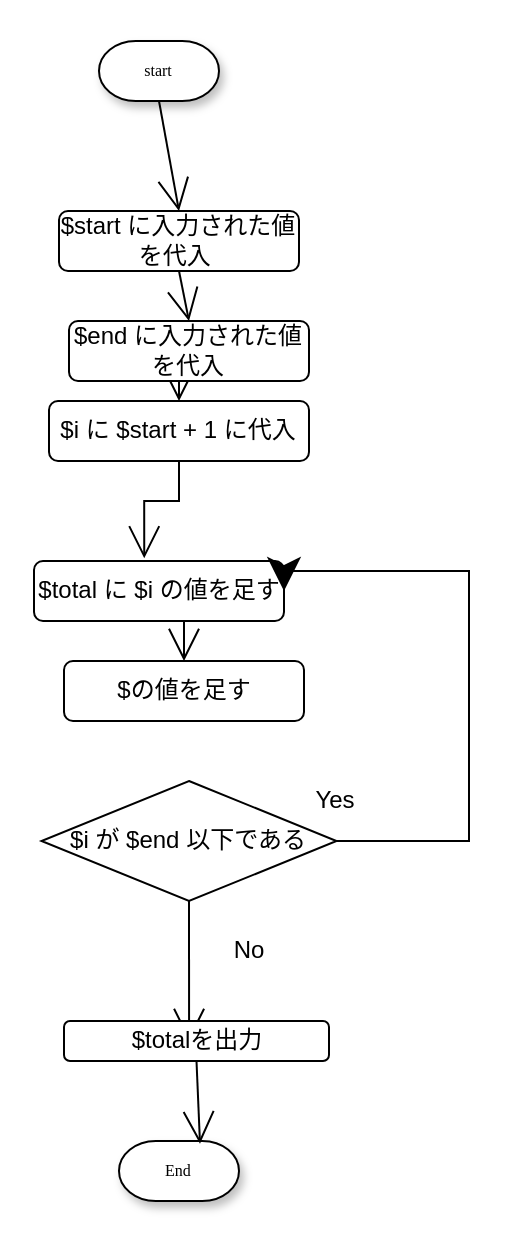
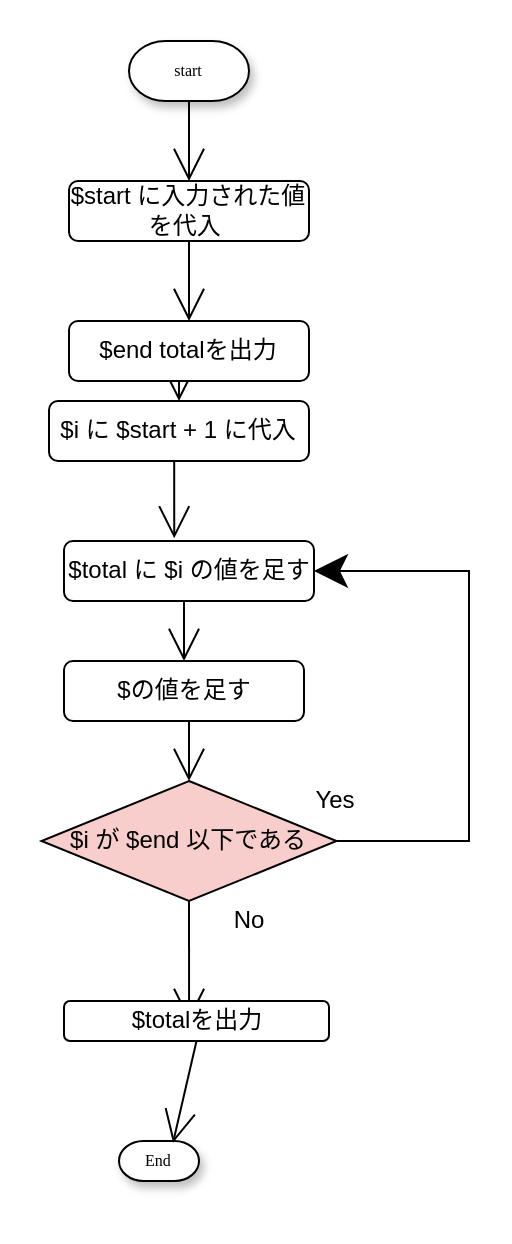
  <mxCell id="0" />
  <mxCell id="1" parent="0" />
  <mxCell id="2" style="edgeStyle=none;curved=1;rounded=0;orthogonalLoop=1;jettySize=auto;html=1;exitX=0.5;exitY=1;exitDx=0;exitDy=0;exitPerimeter=0;entryX=0.5;entryY=0;entryDx=0;entryDy=0;endArrow=open;startSize=14;endSize=14;sourcePerimeterSpacing=8;targetPerimeterSpacing=8;" edge="1" parent="1" source="3" target="6"><mxGeometry relative="1" as="geometry" /></mxCell>
- <mxCell id="3" value="start" style="strokeWidth=1;html=1;shape=mxgraph.flowchart.terminator;whiteSpace=wrap;rounded=0;shadow=1;labelBackgroundColor=none;fontFamily=Verdana;fontSize=8;align=center;" vertex="1" parent="1"><mxGeometry x="49" y="20" width="60" height="30" as="geometry" /></mxCell>
- <mxCell id="4" value="End" style="strokeWidth=1;html=1;shape=mxgraph.flowchart.terminator;whiteSpace=wrap;rounded=0;shadow=1;labelBackgroundColor=none;fontFamily=Verdana;fontSize=8;align=center;" vertex="1" parent="1"><mxGeometry x="59" y="570" width="60" height="30" as="geometry" /></mxCell>
+ <mxCell id="3" value="start" style="strokeWidth=1;html=1;shape=mxgraph.flowchart.terminator;whiteSpace=wrap;rounded=0;shadow=1;labelBackgroundColor=none;fontFamily=Verdana;fontSize=8;align=center;" vertex="1" parent="1"><mxGeometry x="64" y="20" width="60" height="30" as="geometry" /></mxCell>
+ <mxCell id="4" value="End" style="strokeWidth=1;html=1;shape=mxgraph.flowchart.terminator;whiteSpace=wrap;rounded=0;shadow=1;labelBackgroundColor=none;fontFamily=Verdana;fontSize=8;align=center;" vertex="1" parent="1"><mxGeometry x="59" y="570" width="40" height="20" as="geometry" /></mxCell>
  <mxCell id="5" style="edgeStyle=none;curved=1;rounded=0;orthogonalLoop=1;jettySize=auto;html=1;exitX=0.5;exitY=1;exitDx=0;exitDy=0;endArrow=open;startSize=14;endSize=14;sourcePerimeterSpacing=8;targetPerimeterSpacing=8;" edge="1" parent="1" source="6"><mxGeometry relative="1" as="geometry"><mxPoint x="94" y="160" as="targetPoint" /></mxGeometry></mxCell>
- <mxCell id="6" value="$start に入力された値を代入&amp;nbsp;" style="rounded=1;whiteSpace=wrap;html=1;hachureGap=4;" vertex="1" parent="1"><mxGeometry x="29" y="105" width="120" height="30" as="geometry" /></mxCell>
+ <mxCell id="6" value="$start に入力された値を代入&amp;nbsp;" style="rounded=1;whiteSpace=wrap;html=1;hachureGap=4;" vertex="1" parent="1"><mxGeometry x="34" y="90" width="120" height="30" as="geometry" /></mxCell>
  <mxCell id="7" style="edgeStyle=orthogonalEdgeStyle;rounded=0;orthogonalLoop=1;jettySize=auto;html=1;exitX=0.5;exitY=1;exitDx=0;exitDy=0;entryX=0.5;entryY=0;entryDx=0;entryDy=0;endArrow=open;startSize=14;endSize=14;sourcePerimeterSpacing=8;targetPerimeterSpacing=8;" edge="1" parent="1" source="8" target="12"><mxGeometry relative="1" as="geometry" /></mxCell>
- <mxCell id="8" value="$end に入力された値を代入" style="rounded=1;whiteSpace=wrap;html=1;hachureGap=4;" vertex="1" parent="1"><mxGeometry x="34" y="160" width="120" height="30" as="geometry" /></mxCell>
+ <mxCell id="8" value="$end totalを出力" style="rounded=1;whiteSpace=wrap;html=1;hachureGap=4;" vertex="1" parent="1"><mxGeometry x="34" y="160" width="120" height="30" as="geometry" /></mxCell>
  <mxCell id="9" style="edgeStyle=orthogonalEdgeStyle;rounded=0;orthogonalLoop=1;jettySize=auto;html=1;exitX=0.5;exitY=1;exitDx=0;exitDy=0;entryX=0.5;entryY=0;entryDx=0;entryDy=0;endArrow=open;startSize=14;endSize=14;sourcePerimeterSpacing=8;targetPerimeterSpacing=8;" edge="1" parent="1" source="10" target="16"><mxGeometry relative="1" as="geometry" /></mxCell>
- <mxCell id="10" value="$total に $i の値を足す" style="rounded=1;whiteSpace=wrap;html=1;hachureGap=4;" vertex="1" parent="1"><mxGeometry x="16.5" y="280" width="125" height="30" as="geometry" /></mxCell>
+ <mxCell id="10" value="$total に $i の値を足す" style="rounded=1;whiteSpace=wrap;html=1;hachureGap=4;" vertex="1" parent="1"><mxGeometry x="31.5" y="270" width="125" height="30" as="geometry" /></mxCell>
  <mxCell id="11" style="edgeStyle=orthogonalEdgeStyle;rounded=0;orthogonalLoop=1;jettySize=auto;html=1;exitX=0.5;exitY=1;exitDx=0;exitDy=0;entryX=0.441;entryY=-0.044;entryDx=0;entryDy=0;entryPerimeter=0;endArrow=open;startSize=14;endSize=14;sourcePerimeterSpacing=8;targetPerimeterSpacing=8;" edge="1" parent="1" source="12" target="10"><mxGeometry relative="1" as="geometry" /></mxCell>
  <mxCell id="12" value="$i に $start + 1 に代入" style="rounded=1;whiteSpace=wrap;html=1;hachureGap=4;" vertex="1" parent="1"><mxGeometry x="24" y="200" width="130" height="30" as="geometry" /></mxCell>
  <mxCell id="13" style="edgeStyle=none;rounded=0;orthogonalLoop=1;jettySize=auto;html=1;exitX=0.5;exitY=1;exitDx=0;exitDy=0;entryX=0.472;entryY=0.5;entryDx=0;entryDy=0;entryPerimeter=0;endArrow=open;startSize=14;endSize=14;sourcePerimeterSpacing=8;targetPerimeterSpacing=8;" edge="1" parent="1" source="14" target="20"><mxGeometry relative="1" as="geometry" /></mxCell>
- <mxCell id="14" value="$i が $end 以下である" style="rhombus;whiteSpace=wrap;html=1;hachureGap=4;" vertex="1" parent="1"><mxGeometry x="20.25" y="390" width="147.5" height="60" as="geometry" /></mxCell>
+ <mxCell id="14" value="$i が $end 以下である" style="rhombus;whiteSpace=wrap;html=1;hachureGap=4;fillColor=#f8cecc;" vertex="1" parent="1"><mxGeometry x="20.25" y="390" width="147.5" height="60" as="geometry" /></mxCell>
+ <mxCell id="15" style="edgeStyle=orthogonalEdgeStyle;rounded=0;orthogonalLoop=1;jettySize=auto;html=1;exitX=0.5;exitY=1;exitDx=0;exitDy=0;entryX=0.5;entryY=0;entryDx=0;entryDy=0;endArrow=open;startSize=14;endSize=14;sourcePerimeterSpacing=8;targetPerimeterSpacing=8;" edge="1" parent="1" source="16" target="14"><mxGeometry relative="1" as="geometry" /></mxCell>
  <mxCell id="16" value="$の値を足す" style="rounded=1;whiteSpace=wrap;html=1;hachureGap=4;" vertex="1" parent="1"><mxGeometry x="31.5" y="330" width="120" height="30" as="geometry" /></mxCell>
  <mxCell id="17" value="" style="endArrow=classic;html=1;rounded=0;startSize=14;endSize=14;sourcePerimeterSpacing=8;targetPerimeterSpacing=8;edgeStyle=orthogonalEdgeStyle;entryX=1;entryY=0.5;entryDx=0;entryDy=0;" edge="1" parent="1" target="10"><mxGeometry width="50" height="50" relative="1" as="geometry"><mxPoint x="167.75" y="420" as="sourcePoint" /><mxPoint x="218" y="280" as="targetPoint" /><Array as="points"><mxPoint x="234" y="420" /><mxPoint x="234" y="285" /></Array></mxGeometry></mxCell>
  <mxCell id="18" value="Yes" style="text;html=1;align=center;verticalAlign=middle;resizable=0;points=[];autosize=1;strokeColor=none;fillColor=none;hachureGap=4;" vertex="1" parent="1"><mxGeometry x="151.5" y="390" width="30" height="20" as="geometry" /></mxCell>
  <mxCell id="19" style="edgeStyle=none;rounded=0;orthogonalLoop=1;jettySize=auto;html=1;exitX=0.5;exitY=1;exitDx=0;exitDy=0;entryX=0.675;entryY=0.044;entryDx=0;entryDy=0;entryPerimeter=0;endArrow=open;startSize=14;endSize=14;sourcePerimeterSpacing=8;targetPerimeterSpacing=8;" edge="1" parent="1" source="20" target="4"><mxGeometry relative="1" as="geometry" /></mxCell>
- <mxCell id="20" value="$totalを出力" style="rounded=1;whiteSpace=wrap;html=1;hachureGap=4;" vertex="1" parent="1"><mxGeometry x="31.5" y="510" width="132.5" height="20" as="geometry" /></mxCell>
- <mxCell id="21" value="No" style="text;html=1;align=center;verticalAlign=middle;resizable=0;points=[];autosize=1;strokeColor=none;fillColor=none;hachureGap=4;" vertex="1" parent="1"><mxGeometry x="109" y="465" width="30" height="20" as="geometry" /></mxCell>
+ <mxCell id="20" value="$totalを出力" style="rounded=1;whiteSpace=wrap;html=1;hachureGap=4;" vertex="1" parent="1"><mxGeometry x="31.5" y="500" width="132.5" height="20" as="geometry" /></mxCell>
+ <mxCell id="21" value="No" style="text;html=1;align=center;verticalAlign=middle;resizable=0;points=[];autosize=1;strokeColor=none;fillColor=none;hachureGap=4;" vertex="1" parent="1"><mxGeometry x="109" y="450" width="30" height="20" as="geometry" /></mxCell>
